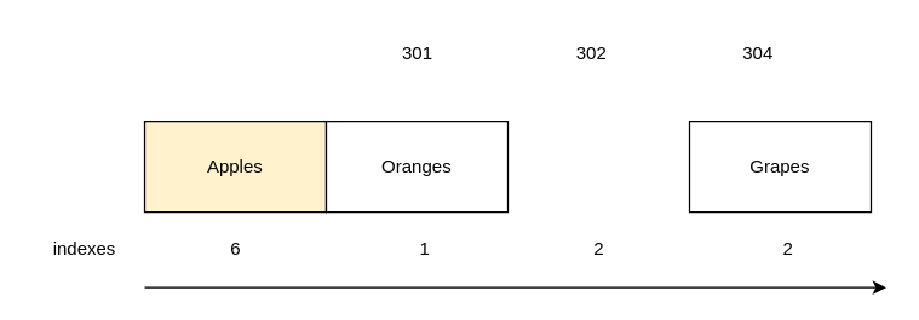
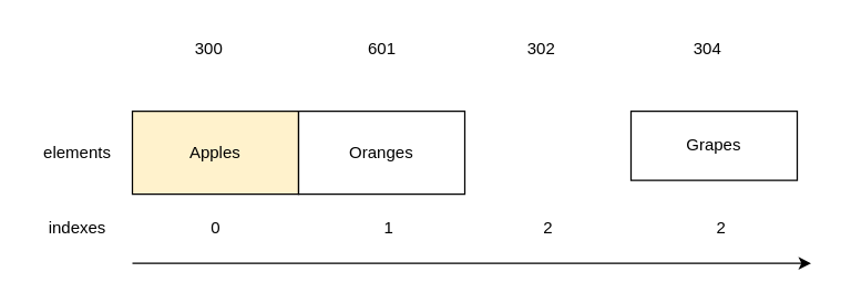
  <mxCell id="0" />
  <mxCell id="1" parent="0" />
  <mxCell id="2" value="Apples" style="rounded=0;whiteSpace=wrap;html=1;fillColor=#fff2cc;" vertex="1" parent="1"><mxGeometry x="95" y="80" width="120" height="60" as="geometry" /></mxCell>
  <mxCell id="3" value="Oranges" style="rounded=0;whiteSpace=wrap;html=1;" vertex="1" parent="1"><mxGeometry x="215" y="80" width="120" height="60" as="geometry" /></mxCell>
- <mxCell id="4" value="Grapes" style="rounded=0;whiteSpace=wrap;html=1;" vertex="1" parent="1"><mxGeometry x="455" y="80" width="120" height="60" as="geometry" /></mxCell>
+ <mxCell id="4" value="Grapes" style="rounded=0;whiteSpace=wrap;html=1;" vertex="1" parent="1"><mxGeometry x="455" y="80" width="120" height="50" as="geometry" /></mxCell>
  <mxCell id="5" value="" style="endArrow=classic;html=1;rounded=0;" edge="1" parent="1"><mxGeometry width="50" height="50" relative="1" as="geometry"><mxPoint x="95" y="190" as="sourcePoint" /><mxPoint x="585" y="190" as="targetPoint" /></mxGeometry></mxCell>
  <mxCell id="6" value="1" style="text;html=1;align=center;verticalAlign=middle;resizable=0;points=[];autosize=1;strokeColor=none;fillColor=none;" vertex="1" parent="1"><mxGeometry x="265" y="150" width="30" height="30" as="geometry" /></mxCell>
  <mxCell id="7" value="2" style="text;html=1;align=center;verticalAlign=middle;resizable=0;points=[];autosize=1;strokeColor=none;fillColor=none;" vertex="1" parent="1"><mxGeometry x="380" y="150" width="30" height="30" as="geometry" /></mxCell>
  <mxCell id="8" value="2" style="text;html=1;align=center;verticalAlign=middle;resizable=0;points=[];autosize=1;strokeColor=none;fillColor=none;" vertex="1" parent="1"><mxGeometry x="505" y="150" width="30" height="30" as="geometry" /></mxCell>
- <mxCell id="9" value="6" style="text;html=1;align=center;verticalAlign=middle;resizable=0;points=[];autosize=1;strokeColor=none;fillColor=none;" vertex="1" parent="1"><mxGeometry x="140" y="150" width="30" height="30" as="geometry" /></mxCell>
+ <mxCell id="9" value="0" style="text;html=1;align=center;verticalAlign=middle;resizable=0;points=[];autosize=1;strokeColor=none;fillColor=none;" vertex="1" parent="1"><mxGeometry x="140" y="150" width="30" height="30" as="geometry" /></mxCell>
  <mxCell id="10" value="indexes" style="text;html=1;align=center;verticalAlign=middle;resizable=0;points=[];autosize=1;strokeColor=none;fillColor=none;" vertex="1" parent="1"><mxGeometry x="25" y="150" width="60" height="30" as="geometry" /></mxCell>
- <mxCell id="13" value="301" style="text;html=1;align=center;verticalAlign=middle;resizable=0;points=[];autosize=1;strokeColor=none;fillColor=none;" vertex="1" parent="1"><mxGeometry x="255" y="20" width="40" height="30" as="geometry" /></mxCell>
+ <mxCell id="11" value="elements" style="text;html=1;align=center;verticalAlign=middle;resizable=0;points=[];autosize=1;strokeColor=none;fillColor=none;" vertex="1" parent="1"><mxGeometry x="20" y="95" width="70" height="30" as="geometry" /></mxCell>
+ <mxCell id="12" value="300" style="text;html=1;align=center;verticalAlign=middle;resizable=0;points=[];autosize=1;strokeColor=none;fillColor=none;" vertex="1" parent="1"><mxGeometry x="130" y="20" width="40" height="30" as="geometry" /></mxCell>
+ <mxCell id="13" value="601" style="text;html=1;align=center;verticalAlign=middle;resizable=0;points=[];autosize=1;strokeColor=none;fillColor=none;" vertex="1" parent="1"><mxGeometry x="255" y="20" width="40" height="30" as="geometry" /></mxCell>
  <mxCell id="14" value="302" style="text;html=1;align=center;verticalAlign=middle;resizable=0;points=[];autosize=1;strokeColor=none;fillColor=none;" vertex="1" parent="1"><mxGeometry x="370" y="20" width="40" height="30" as="geometry" /></mxCell>
- <mxCell id="15" value="304" style="text;html=1;align=center;verticalAlign=middle;resizable=0;points=[];autosize=1;strokeColor=none;fillColor=none;" vertex="1" parent="1"><mxGeometry x="480" y="20" width="40" height="30" as="geometry" /></mxCell>
+ <mxCell id="15" value="304" style="text;html=1;align=center;verticalAlign=middle;resizable=0;points=[];autosize=1;strokeColor=none;fillColor=none;" vertex="1" parent="1"><mxGeometry x="490" y="20" width="40" height="30" as="geometry" /></mxCell>
